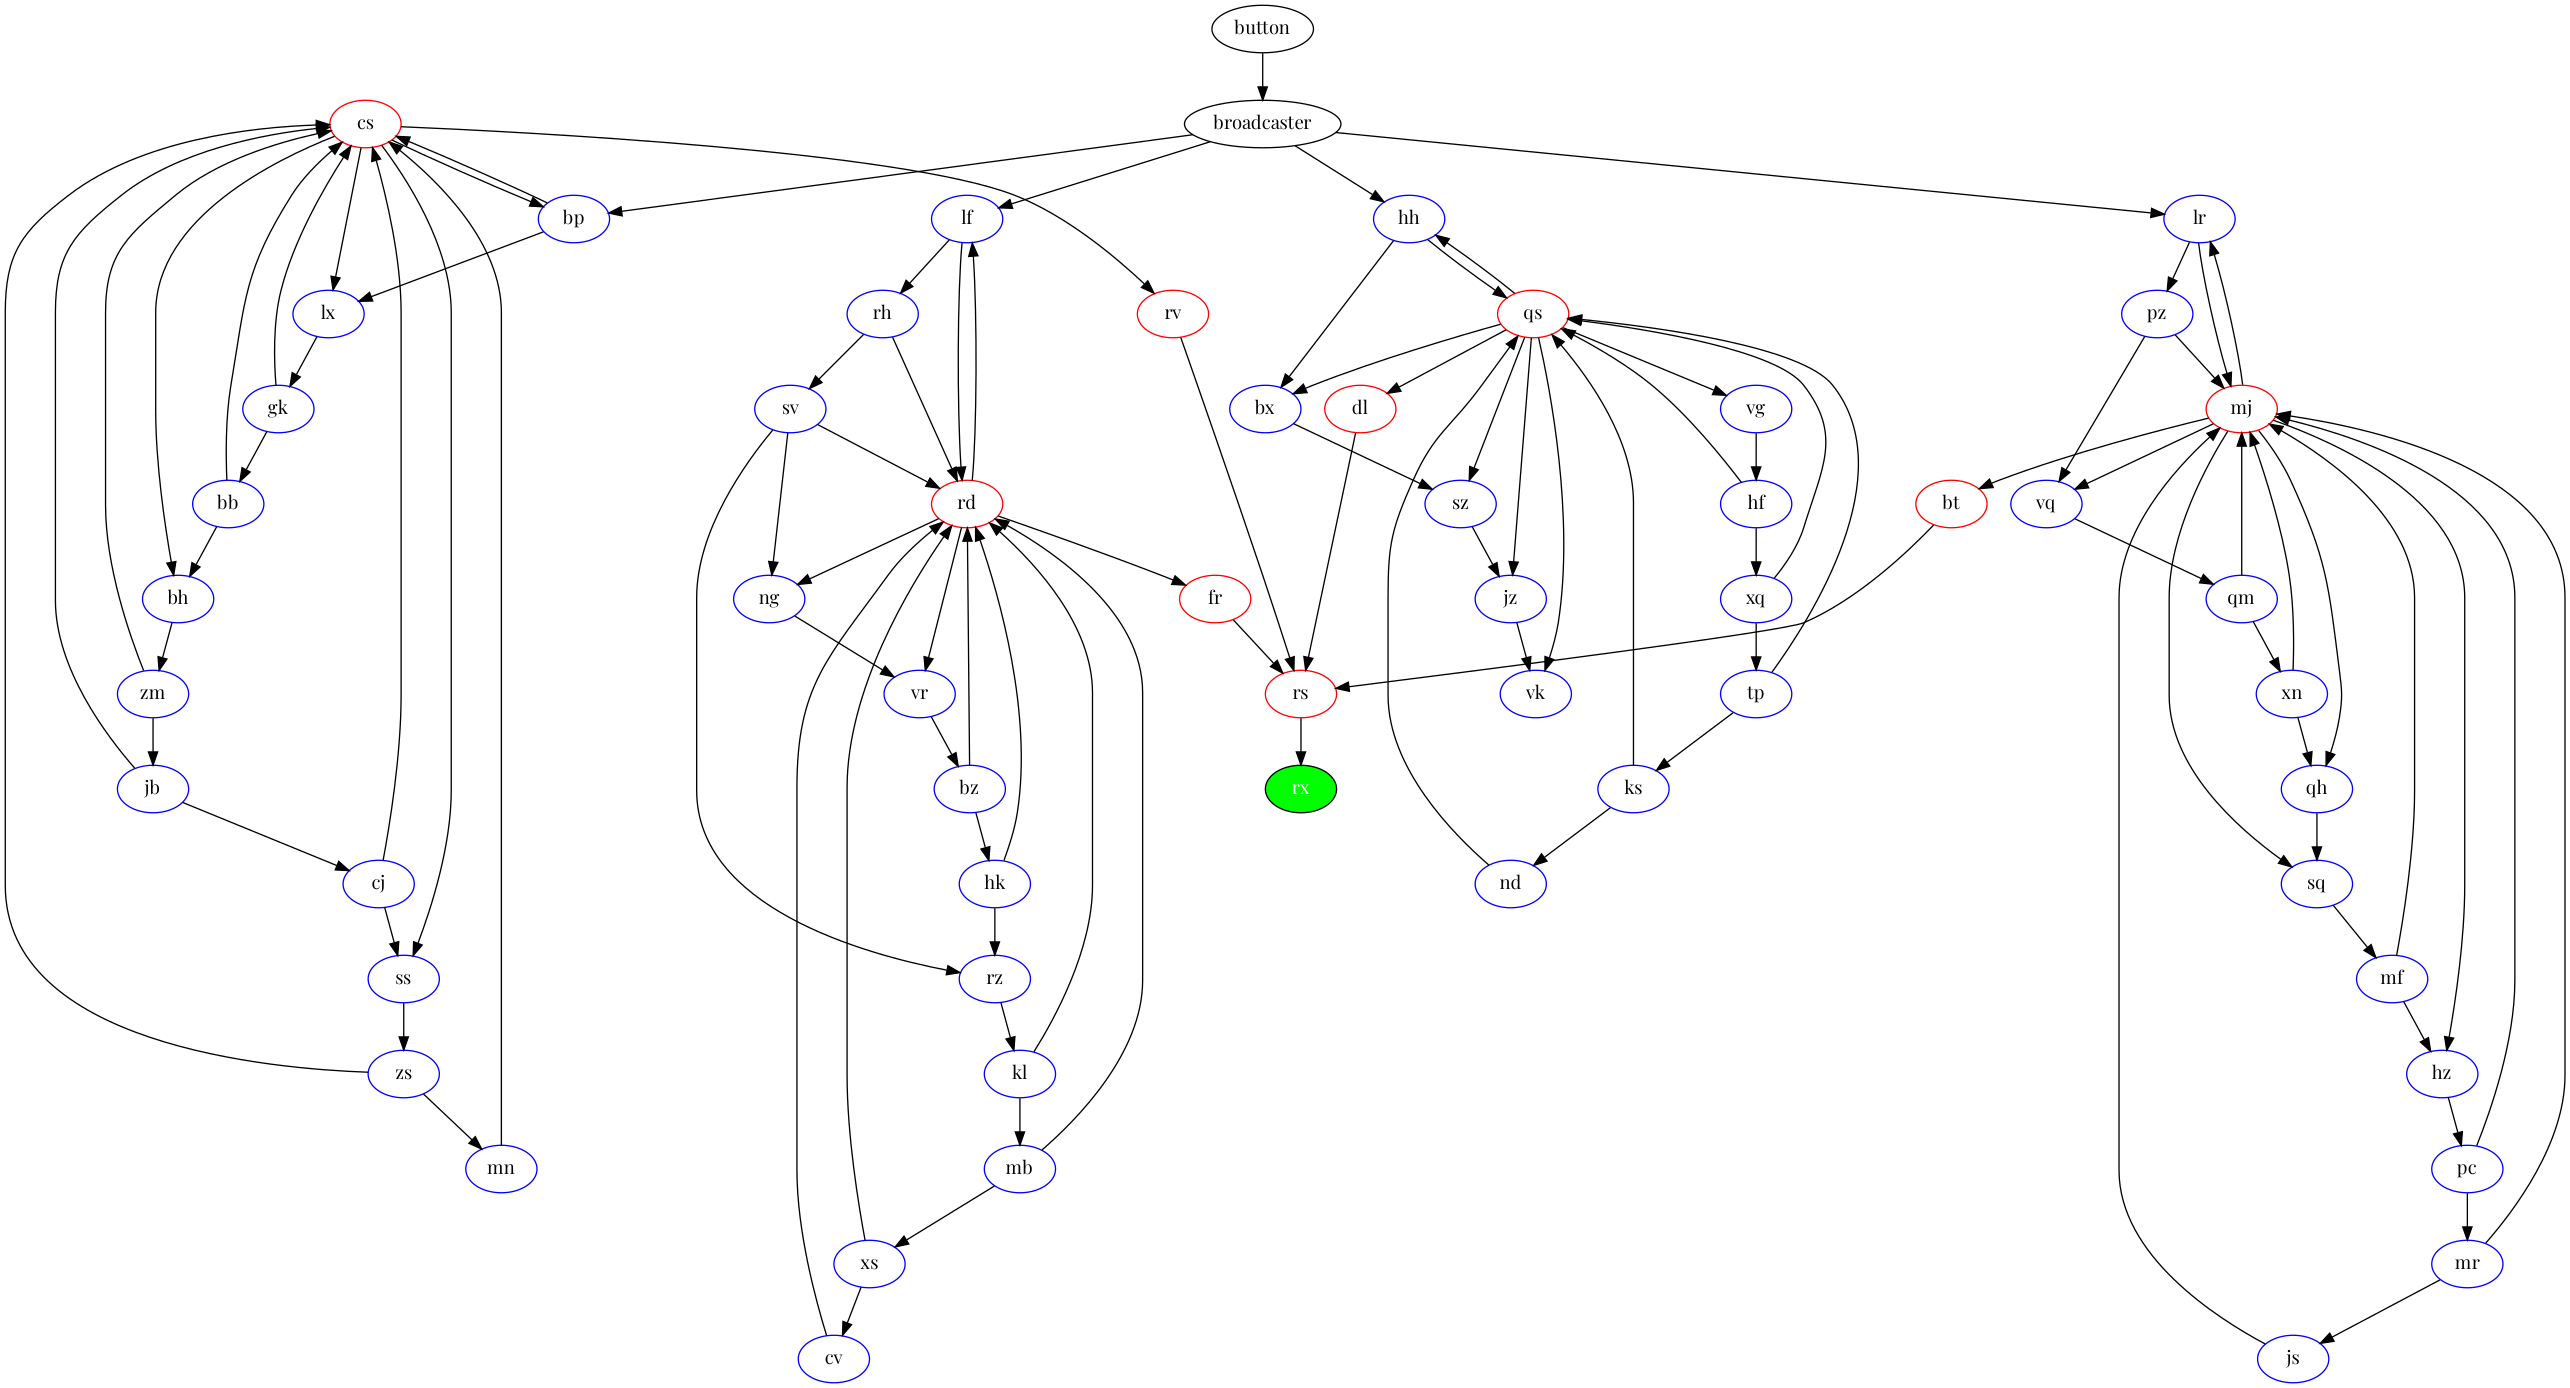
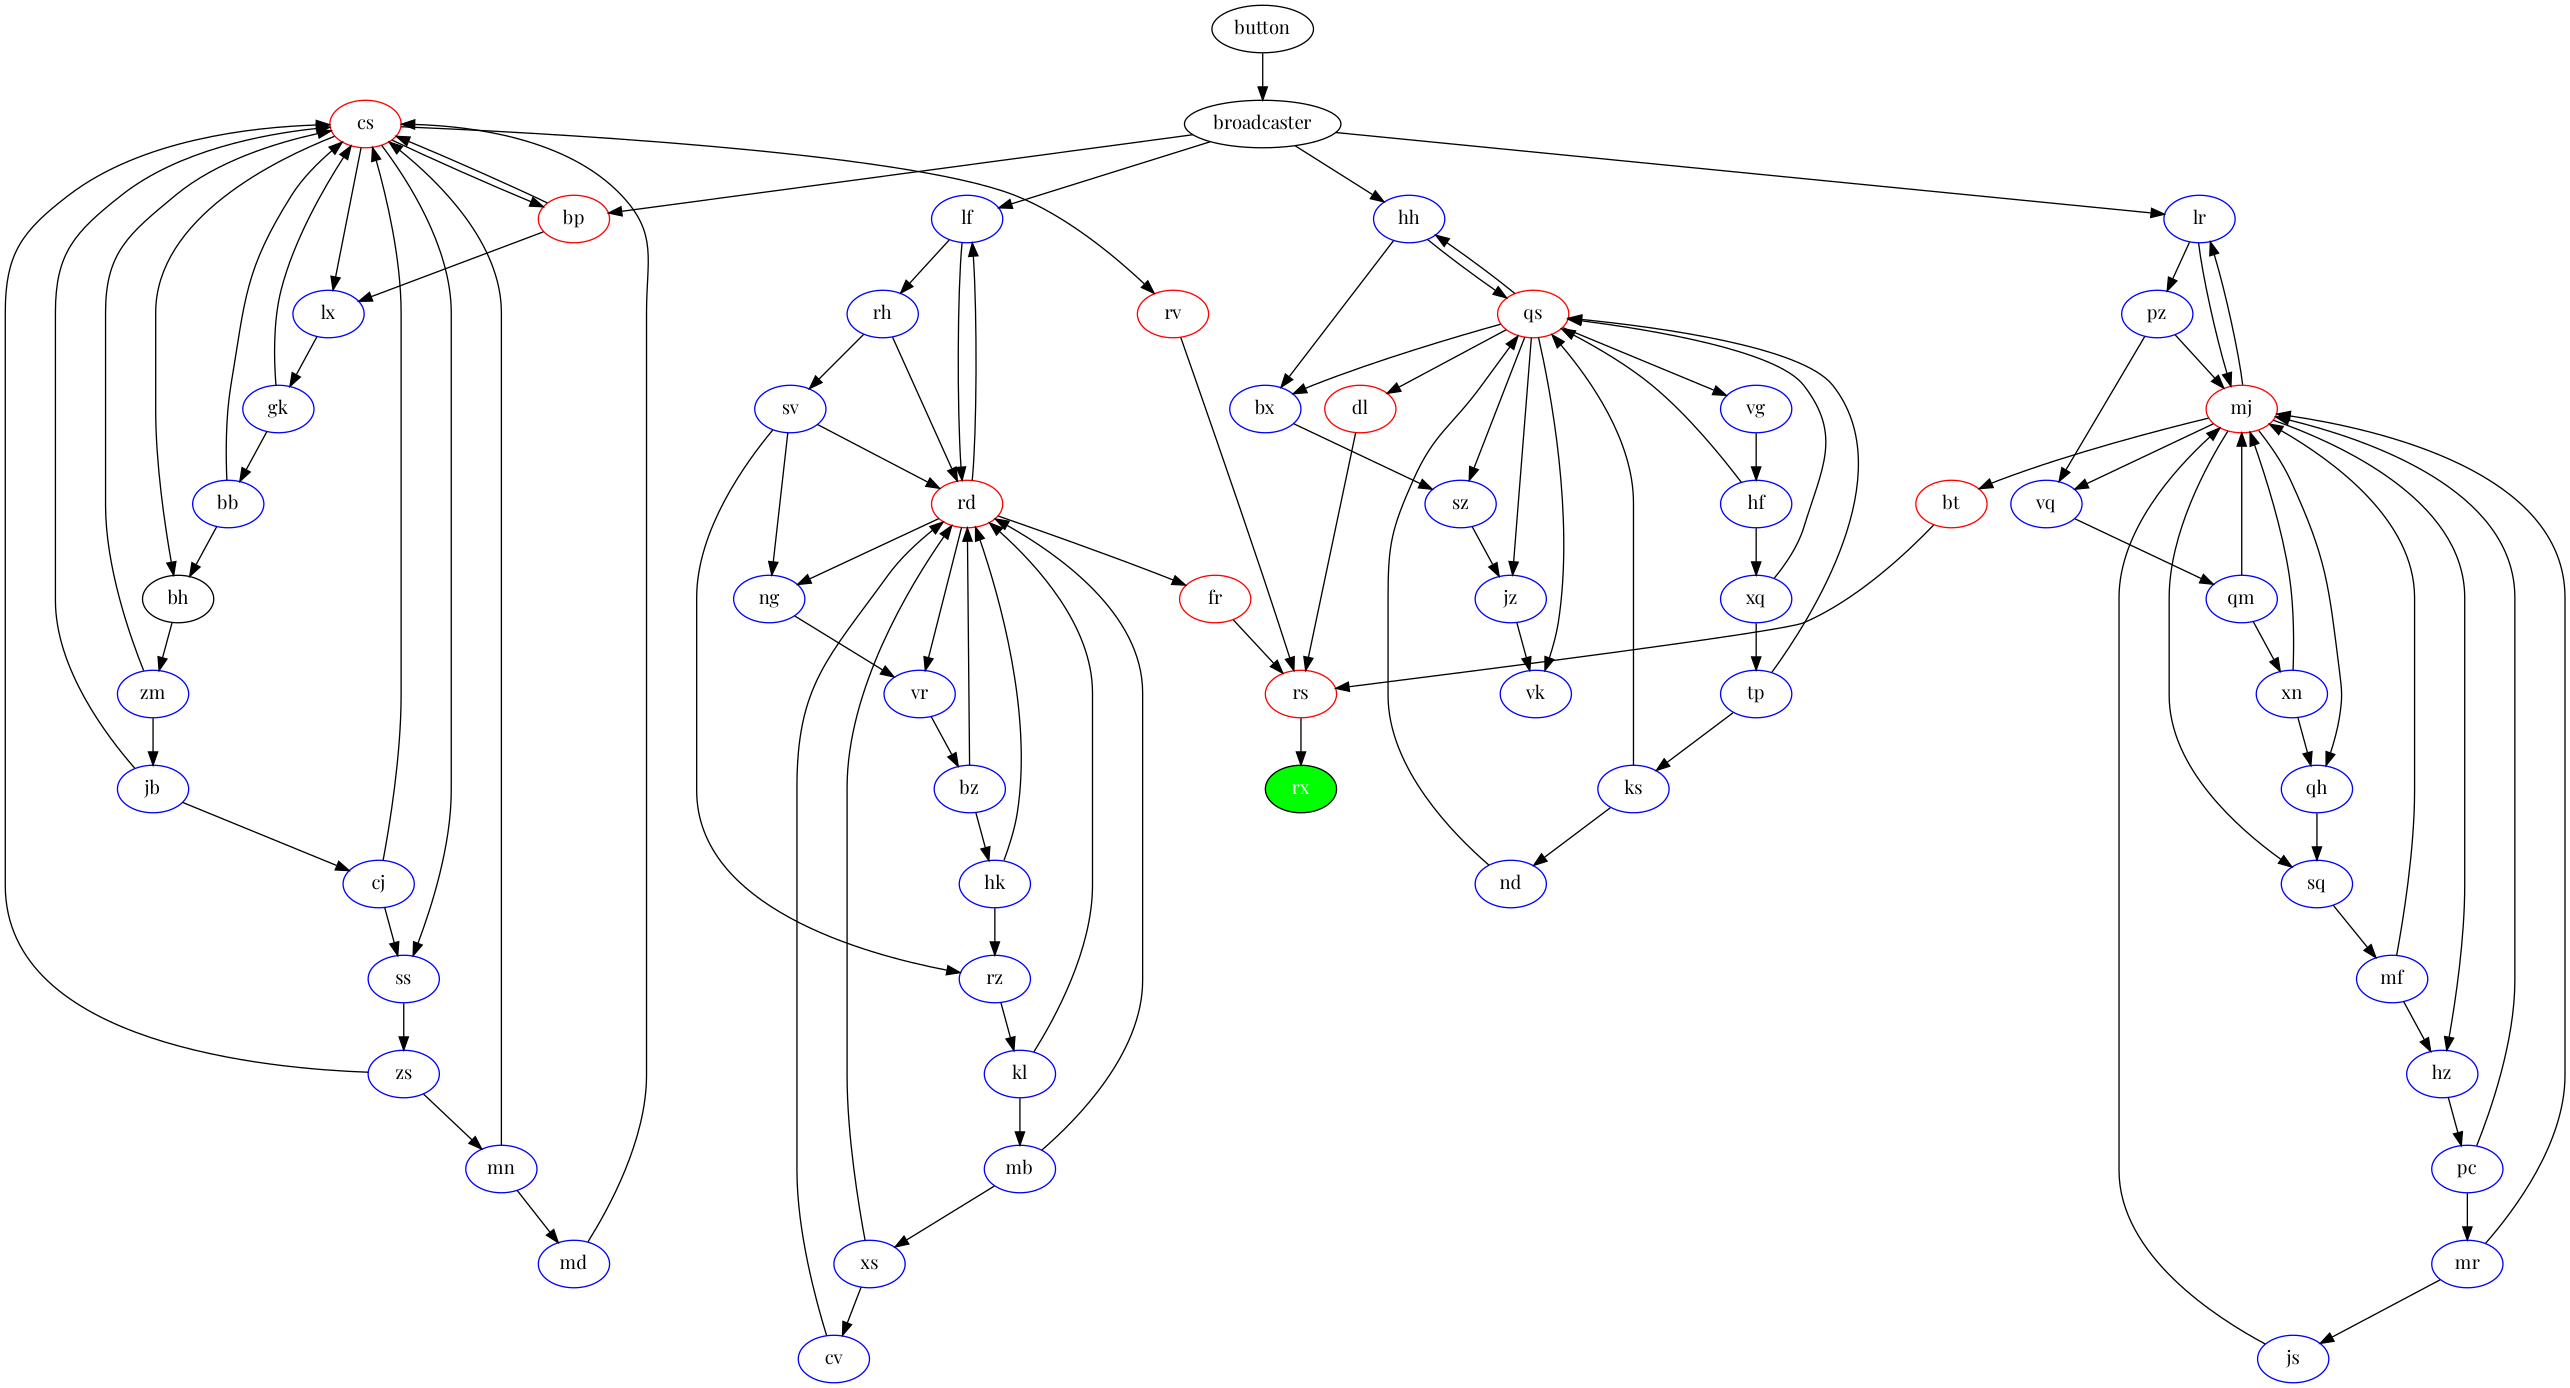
  digraph {
    fontname="Playfair Display"
    node [color=blue fontname="Playfair Display"]
    edge [fontname="Playfair Display"]
    fr [color=red]
    rs [color=red]
    rx [fillcolor=green fontcolor=white style=filled color=""]
    sz
    jz
    vk
    cs [color=red]
-   bh
-   bp
+   bh [color=black]
+   bp [color=red]
    ss
    rv [color=red]
    lx
    zm
    zs
    gk
    mn
+   md
    jb
    qs [color=red]
    tp
    ks
    vg
    bx
    hh
    dl [color=red]
    nd
    xn
    qh
    mj [color=red]
    sq
    hz
    vq
    bt [color=red]
    lr
    bb
    rz
    kl
    rd [color=red]
    mb
    hf
    xq
    qm
    pc
    mr
    mf
    rh
    sv
    vr
    lf
    ng
    pz
    js
    bz
    hk
    cj
    xs
    cv
    broadcaster [color=black]
    button [color=""]
    fr -> rs
    rs -> rx
    sz -> jz
    jz -> vk
    cs -> bh
    cs -> bp
    cs -> ss
    cs -> rv
    cs -> lx
    bh -> zm
    bp -> cs
    bp -> lx
    ss -> zs
    rv -> rs
    lx -> gk
    zm -> cs
    zm -> jb
    zs -> cs
    zs -> mn
    gk -> cs
    gk -> bb
    mn -> cs
+   mn -> md
+   md -> cs
    jb -> cs
    jb -> cj
    qs -> sz
    qs -> jz
    qs -> vk
    qs -> vg
    qs -> bx
    qs -> hh
    qs -> dl
    tp -> qs
    tp -> ks
    ks -> qs
    ks -> nd
    vg -> hf
    bx -> sz
    hh -> qs
    hh -> bx
    dl -> rs
    nd -> qs
    xn -> qh
    xn -> mj
    qh -> sq
    mj -> qh
    mj -> sq
    mj -> hz
    mj -> vq
    mj -> bt
    mj -> lr
    sq -> mf
    hz -> pc
    vq -> qm
    bt -> rs
    lr -> mj
    lr -> pz
    bb -> cs
    bb -> bh
    rz -> kl
    kl -> rd
    kl -> mb
    rd -> fr
    rd -> vr
    rd -> lf
    rd -> ng
    mb -> rd
    mb -> xs
    hf -> qs
    hf -> xq
    xq -> qs
    xq -> tp
    qm -> xn
    qm -> mj
    pc -> mj
    pc -> mr
    mr -> mj
    mr -> js
    mf -> mj
    mf -> hz
    rh -> rd
    rh -> sv
    sv -> rz
    sv -> rd
    sv -> ng
    vr -> bz
    lf -> rd
    lf -> rh
    ng -> vr
    pz -> mj
    pz -> vq
    js -> mj
    bz -> rd
    bz -> hk
    hk -> rz
    hk -> rd
    cj -> cs
    cj -> ss
    xs -> rd
    xs -> cv
    cv -> rd
    broadcaster -> bp
    broadcaster -> hh
    broadcaster -> lr
    broadcaster -> lf
    button -> broadcaster
  }
